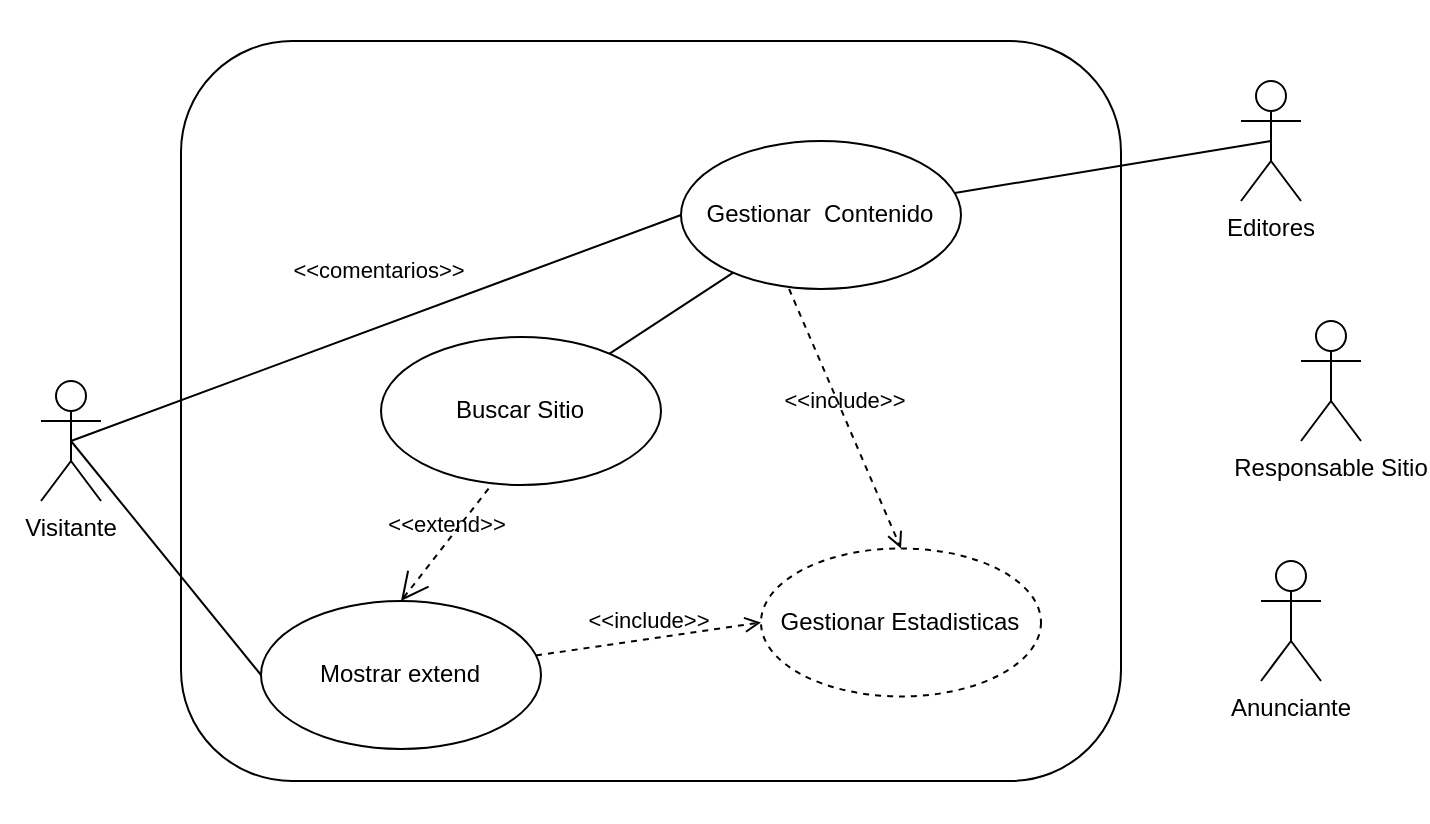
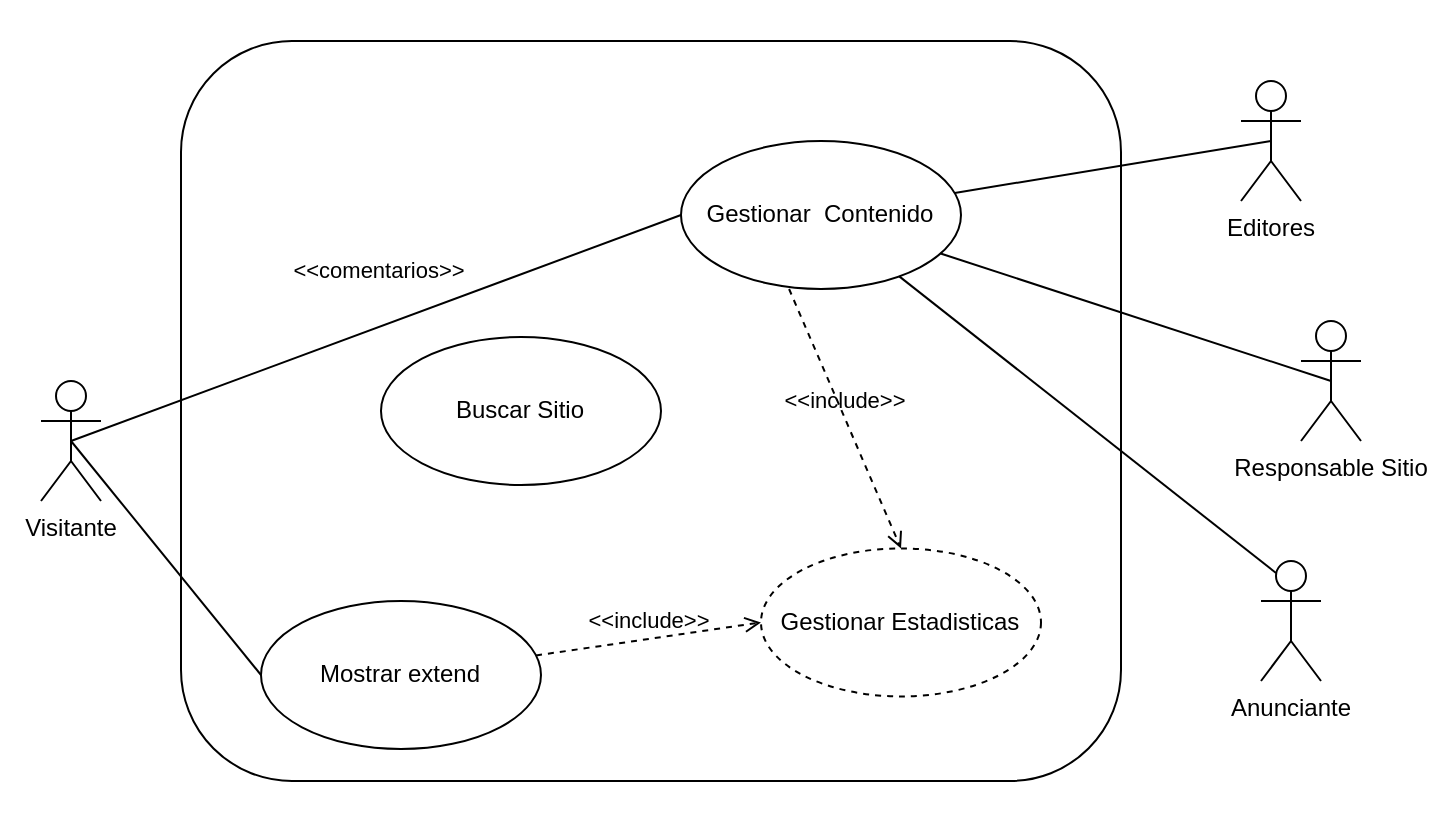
  <mxCell id="0" />
  <mxCell id="1" parent="0" />
  <mxCell id="2" value="" style="group;rounded=1;strokeColor=#000000;perimeterSpacing=0;" parent="1" vertex="1" connectable="0"><mxGeometry x="90" y="20" width="470" height="370" as="geometry" /></mxCell>
  <mxCell id="3" value="Buscar Sitio" style="ellipse;whiteSpace=wrap;html=1;rounded=1;strokeColor=#000000;" parent="2" vertex="1"><mxGeometry x="100" y="147.999" width="140" height="74" as="geometry" /></mxCell>
  <mxCell id="4" value="Mostrar extend" style="ellipse;whiteSpace=wrap;html=1;rounded=1;strokeColor=#000000;" parent="2" vertex="1"><mxGeometry x="40" y="279.996" width="140" height="74" as="geometry" /></mxCell>
  <mxCell id="5" value="Gestionar Estadisticas" style="ellipse;whiteSpace=wrap;html=1;rounded=1;strokeColor=#000000;dashed=1;" parent="2" vertex="1"><mxGeometry x="290" y="253.714" width="140" height="74" as="geometry" /></mxCell>
  <mxCell id="6" value="Gestionar&amp;nbsp; Contenido" style="ellipse;whiteSpace=wrap;html=1;rounded=1;strokeColor=#000000;" parent="2" vertex="1"><mxGeometry x="250" y="50.004" width="140" height="74" as="geometry" /></mxCell>
- <mxCell id="7" value="&amp;lt;&amp;lt;extend&amp;gt;&amp;gt;" style="edgeStyle=none;html=1;startArrow=open;endArrow=none;startSize=12;verticalAlign=bottom;dashed=1;labelBackgroundColor=none;entryX=0.4;entryY=0.986;entryDx=0;entryDy=0;entryPerimeter=0;exitX=0.5;exitY=0;exitDx=0;exitDy=0;" parent="2" source="4" target="3" edge="1"><mxGeometry width="160" relative="1" as="geometry"><mxPoint x="210" y="207.629" as="sourcePoint" /><mxPoint x="289.692" y="148" as="targetPoint" /></mxGeometry></mxCell>
  <mxCell id="8" value="&amp;lt;&amp;lt;include&amp;gt;&amp;gt;" style="edgeStyle=none;html=1;endArrow=open;verticalAlign=bottom;dashed=1;labelBackgroundColor=none;exitX=0.386;exitY=1;exitDx=0;exitDy=0;exitPerimeter=0;entryX=0.5;entryY=0;entryDx=0;entryDy=0;" parent="2" source="6" target="5" edge="1"><mxGeometry width="160" relative="1" as="geometry"><mxPoint x="180" y="179.714" as="sourcePoint" /><mxPoint x="340" y="179.714" as="targetPoint" /></mxGeometry></mxCell>
  <mxCell id="9" value="&amp;lt;&amp;lt;include&amp;gt;&amp;gt;" style="edgeStyle=none;html=1;endArrow=open;verticalAlign=bottom;dashed=1;labelBackgroundColor=none;entryX=0;entryY=0.5;entryDx=0;entryDy=0;" parent="2" source="4" target="5" edge="1"><mxGeometry width="160" relative="1" as="geometry"><mxPoint x="180" y="179.714" as="sourcePoint" /><mxPoint x="270" y="190.286" as="targetPoint" /></mxGeometry></mxCell>
  <mxCell id="10" value="Responsable Sitio" style="shape=umlActor;verticalLabelPosition=bottom;verticalAlign=top;html=1;rounded=1;strokeColor=#000000;" parent="1" vertex="1"><mxGeometry x="650" y="160" width="30" height="60" as="geometry" /></mxCell>
  <mxCell id="11" value="Anunciante" style="shape=umlActor;verticalLabelPosition=bottom;verticalAlign=top;html=1;rounded=1;strokeColor=#000000;" parent="1" vertex="1"><mxGeometry x="630" y="280" width="30" height="60" as="geometry" /></mxCell>
  <mxCell id="12" style="rounded=0;orthogonalLoop=1;jettySize=auto;html=1;entryX=0;entryY=0.5;entryDx=0;entryDy=0;endArrow=none;endFill=0;exitX=0.5;exitY=0.5;exitDx=0;exitDy=0;exitPerimeter=0;" parent="1" source="13" target="4" edge="1"><mxGeometry relative="1" as="geometry" /></mxCell>
  <mxCell id="13" value="Visitante" style="shape=umlActor;verticalLabelPosition=bottom;verticalAlign=top;html=1;rounded=1;strokeColor=#000000;" parent="1" vertex="1"><mxGeometry x="20" y="190" width="30" height="60" as="geometry" /></mxCell>
  <mxCell id="14" value="Editores" style="shape=umlActor;html=1;verticalLabelPosition=bottom;verticalAlign=top;align=center;rounded=1;strokeColor=#000000;" parent="1" vertex="1"><mxGeometry x="620" y="40" width="30" height="60" as="geometry" /></mxCell>
  <mxCell id="15" style="edgeStyle=none;rounded=0;orthogonalLoop=1;jettySize=auto;html=1;endArrow=none;endFill=0;entryX=0.5;entryY=0.5;entryDx=0;entryDy=0;entryPerimeter=0;" parent="1" source="6" target="14" edge="1"><mxGeometry relative="1" as="geometry" /></mxCell>
- <mxCell id="16" style="edgeStyle=none;rounded=0;orthogonalLoop=1;jettySize=auto;html=1;endArrow=none;endFill=0;" parent="1" source="6" target="3" edge="1"><mxGeometry relative="1" as="geometry" /></mxCell>
+ <mxCell id="16" style="edgeStyle=none;rounded=0;orthogonalLoop=1;jettySize=auto;html=1;endArrow=none;endFill=0;entryX=0.5;entryY=0.5;entryDx=0;entryDy=0;entryPerimeter=0;" parent="1" source="6" target="10" edge="1"><mxGeometry relative="1" as="geometry" /></mxCell>
+ <mxCell id="17" style="edgeStyle=none;rounded=0;orthogonalLoop=1;jettySize=auto;html=1;endArrow=none;endFill=0;entryX=0.25;entryY=0.1;entryDx=0;entryDy=0;entryPerimeter=0;" parent="1" source="6" target="11" edge="1"><mxGeometry relative="1" as="geometry" /></mxCell>
  <mxCell id="18" style="rounded=0;orthogonalLoop=1;jettySize=auto;html=1;endArrow=none;endFill=0;exitX=0.5;exitY=0.5;exitDx=0;exitDy=0;exitPerimeter=0;entryX=0;entryY=0.5;entryDx=0;entryDy=0;" parent="1" source="13" target="6" edge="1"><mxGeometry relative="1" as="geometry"><mxPoint x="70" y="227.857" as="sourcePoint" /><mxPoint x="350" y="100" as="targetPoint" /></mxGeometry></mxCell>
  <mxCell id="19" value="&amp;lt;&amp;lt;comentarios&amp;gt;&amp;gt;" style="edgeLabel;html=1;align=center;verticalAlign=middle;resizable=0;points=[];" parent="18" vertex="1" connectable="0"><mxGeometry x="0.079" relative="1" as="geometry"><mxPoint x="-10.85" y="-24.21" as="offset" /></mxGeometry></mxCell>
